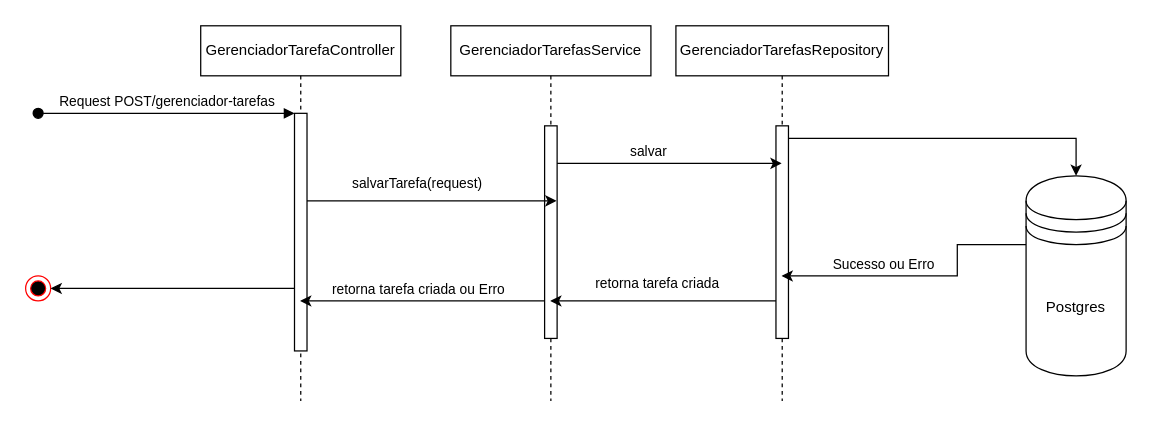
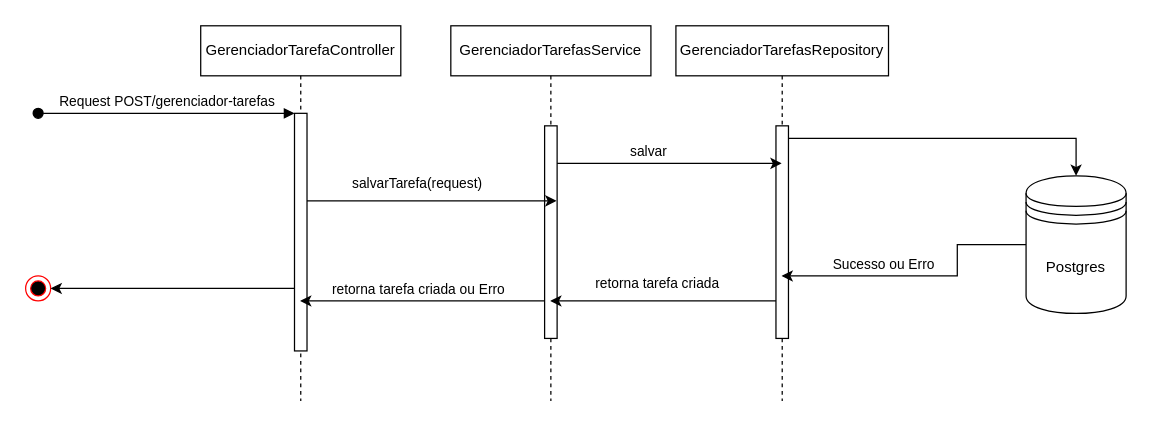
  <mxCell id="0" />
  <mxCell id="1" parent="0" />
  <mxCell id="2" value="GerenciadorTarefaController" style="shape=umlLifeline;perimeter=lifelinePerimeter;whiteSpace=wrap;html=1;container=0;dropTarget=0;collapsible=0;recursiveResize=0;outlineConnect=0;portConstraint=eastwest;newEdgeStyle={&quot;edgeStyle&quot;:&quot;elbowEdgeStyle&quot;,&quot;elbow&quot;:&quot;vertical&quot;,&quot;curved&quot;:0,&quot;rounded&quot;:0};" parent="1" vertex="1"><mxGeometry x="160" y="20" width="160" height="300" as="geometry" /></mxCell>
  <mxCell id="3" value="" style="html=1;points=[];perimeter=orthogonalPerimeter;outlineConnect=0;targetShapes=umlLifeline;portConstraint=eastwest;newEdgeStyle={&quot;edgeStyle&quot;:&quot;elbowEdgeStyle&quot;,&quot;elbow&quot;:&quot;vertical&quot;,&quot;curved&quot;:0,&quot;rounded&quot;:0};" parent="2" vertex="1"><mxGeometry x="75" y="70" width="10" height="190" as="geometry" /></mxCell>
  <mxCell id="4" value="Request POST/gerenciador-tarefas" style="html=1;verticalAlign=bottom;startArrow=oval;endArrow=block;startSize=8;edgeStyle=elbowEdgeStyle;elbow=vertical;curved=0;rounded=0;" parent="2" target="3" edge="1"><mxGeometry relative="1" as="geometry"><mxPoint x="-130" y="70" as="sourcePoint" /></mxGeometry></mxCell>
  <mxCell id="5" value="GerenciadorTarefasService" style="shape=umlLifeline;perimeter=lifelinePerimeter;whiteSpace=wrap;html=1;container=0;dropTarget=0;collapsible=0;recursiveResize=0;outlineConnect=0;portConstraint=eastwest;newEdgeStyle={&quot;edgeStyle&quot;:&quot;elbowEdgeStyle&quot;,&quot;elbow&quot;:&quot;vertical&quot;,&quot;curved&quot;:0,&quot;rounded&quot;:0};" parent="1" vertex="1"><mxGeometry x="360" y="20" width="160" height="300" as="geometry" /></mxCell>
  <mxCell id="6" value="" style="html=1;points=[];perimeter=orthogonalPerimeter;outlineConnect=0;targetShapes=umlLifeline;portConstraint=eastwest;newEdgeStyle={&quot;edgeStyle&quot;:&quot;elbowEdgeStyle&quot;,&quot;elbow&quot;:&quot;vertical&quot;,&quot;curved&quot;:0,&quot;rounded&quot;:0};" parent="5" vertex="1"><mxGeometry x="75" y="80" width="10" height="170" as="geometry" /></mxCell>
  <mxCell id="7" value="GerenciadorTarefasRepository" style="shape=umlLifeline;perimeter=lifelinePerimeter;whiteSpace=wrap;html=1;container=0;dropTarget=0;collapsible=0;recursiveResize=0;outlineConnect=0;portConstraint=eastwest;newEdgeStyle={&quot;edgeStyle&quot;:&quot;elbowEdgeStyle&quot;,&quot;elbow&quot;:&quot;vertical&quot;,&quot;curved&quot;:0,&quot;rounded&quot;:0};" vertex="1" parent="1"><mxGeometry x="540" y="20" width="170" height="300" as="geometry" /></mxCell>
  <mxCell id="8" value="" style="html=1;points=[];perimeter=orthogonalPerimeter;outlineConnect=0;targetShapes=umlLifeline;portConstraint=eastwest;newEdgeStyle={&quot;edgeStyle&quot;:&quot;elbowEdgeStyle&quot;,&quot;elbow&quot;:&quot;vertical&quot;,&quot;curved&quot;:0,&quot;rounded&quot;:0};" vertex="1" parent="7"><mxGeometry x="80" y="80" width="10" height="170" as="geometry" /></mxCell>
  <mxCell id="9" style="edgeStyle=orthogonalEdgeStyle;rounded=0;orthogonalLoop=1;jettySize=auto;html=1;" edge="1" parent="1" source="11" target="7"><mxGeometry relative="1" as="geometry"><Array as="points"><mxPoint x="765" y="195" /><mxPoint x="765" y="220" /></Array></mxGeometry></mxCell>
  <mxCell id="10" value="Sucesso ou Erro" style="edgeLabel;html=1;align=center;verticalAlign=middle;resizable=0;points=[];" vertex="1" connectable="0" parent="9"><mxGeometry x="0.27" y="2" relative="1" as="geometry"><mxPoint y="-12" as="offset" /></mxGeometry></mxCell>
- <mxCell id="11" value="Postgres" style="shape=datastore;whiteSpace=wrap;html=1;" vertex="1" parent="1"><mxGeometry x="820" y="140" width="80" height="160" as="geometry" /></mxCell>
+ <mxCell id="11" value="Postgres" style="shape=datastore;whiteSpace=wrap;html=1;" vertex="1" parent="1"><mxGeometry x="820" y="140" width="80" height="110" as="geometry" /></mxCell>
  <mxCell id="12" style="edgeStyle=elbowEdgeStyle;rounded=0;orthogonalLoop=1;jettySize=auto;html=1;elbow=vertical;curved=0;" edge="1" parent="1" source="3"><mxGeometry relative="1" as="geometry"><mxPoint x="250" y="160" as="sourcePoint" /><mxPoint x="444.5" y="160" as="targetPoint" /></mxGeometry></mxCell>
  <mxCell id="13" value="salvarTarefa(request)" style="edgeLabel;html=1;align=center;verticalAlign=middle;resizable=0;points=[];" vertex="1" connectable="0" parent="12"><mxGeometry x="-0.188" y="-1" relative="1" as="geometry"><mxPoint x="6" y="-16" as="offset" /></mxGeometry></mxCell>
  <mxCell id="14" style="edgeStyle=elbowEdgeStyle;rounded=0;orthogonalLoop=1;jettySize=auto;html=1;elbow=vertical;curved=0;entryX=0.5;entryY=0;entryDx=0;entryDy=0;" edge="1" parent="1" source="8" target="11"><mxGeometry relative="1" as="geometry"><Array as="points"><mxPoint x="710" y="110" /></Array></mxGeometry></mxCell>
  <mxCell id="15" style="edgeStyle=elbowEdgeStyle;rounded=0;orthogonalLoop=1;jettySize=auto;html=1;elbow=vertical;curved=0;" edge="1" parent="1"><mxGeometry relative="1" as="geometry"><mxPoint x="445" y="130" as="sourcePoint" /><mxPoint x="624.5" y="130" as="targetPoint" /></mxGeometry></mxCell>
  <mxCell id="16" value="salvar" style="edgeLabel;html=1;align=center;verticalAlign=middle;resizable=0;points=[];" vertex="1" connectable="0" parent="15"><mxGeometry x="-0.198" y="-1" relative="1" as="geometry"><mxPoint y="-11" as="offset" /></mxGeometry></mxCell>
  <mxCell id="17" style="edgeStyle=elbowEdgeStyle;rounded=0;orthogonalLoop=1;jettySize=auto;html=1;elbow=vertical;curved=0;" edge="1" parent="1" source="8" target="5"><mxGeometry relative="1" as="geometry"><Array as="points"><mxPoint x="530" y="240" /></Array></mxGeometry></mxCell>
  <mxCell id="18" value="retorna tarefa criada" style="edgeLabel;html=1;align=center;verticalAlign=middle;resizable=0;points=[];" vertex="1" connectable="0" parent="17"><mxGeometry x="0.064" relative="1" as="geometry"><mxPoint y="-15" as="offset" /></mxGeometry></mxCell>
  <mxCell id="19" value="" style="edgeStyle=elbowEdgeStyle;rounded=0;orthogonalLoop=1;jettySize=auto;html=1;elbow=vertical;curved=0;" edge="1" parent="1" source="6" target="2"><mxGeometry relative="1" as="geometry"><Array as="points"><mxPoint x="360" y="240" /></Array></mxGeometry></mxCell>
  <mxCell id="20" value="retorna tarefa criada ou Erro" style="edgeLabel;html=1;align=center;verticalAlign=middle;resizable=0;points=[];" vertex="1" connectable="0" parent="19"><mxGeometry x="0.043" y="-1" relative="1" as="geometry"><mxPoint y="-9" as="offset" /></mxGeometry></mxCell>
  <mxCell id="21" value="" style="ellipse;html=1;shape=endState;fillColor=#000000;strokeColor=#ff0000;" vertex="1" parent="1"><mxGeometry x="20" y="220" width="20" height="20" as="geometry" /></mxCell>
  <mxCell id="22" style="edgeStyle=elbowEdgeStyle;rounded=0;orthogonalLoop=1;jettySize=auto;html=1;elbow=vertical;curved=0;" edge="1" parent="1" source="3" target="21"><mxGeometry relative="1" as="geometry" /></mxCell>
